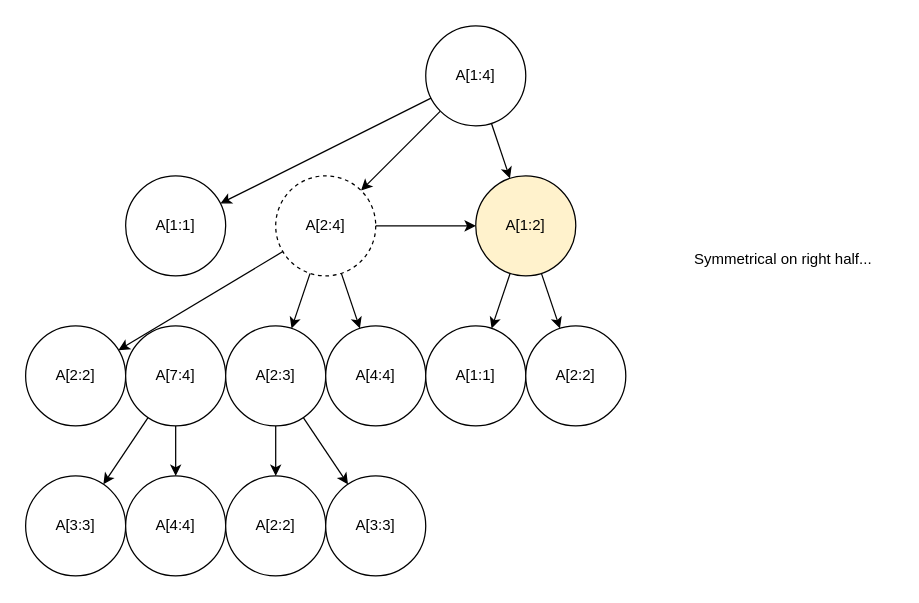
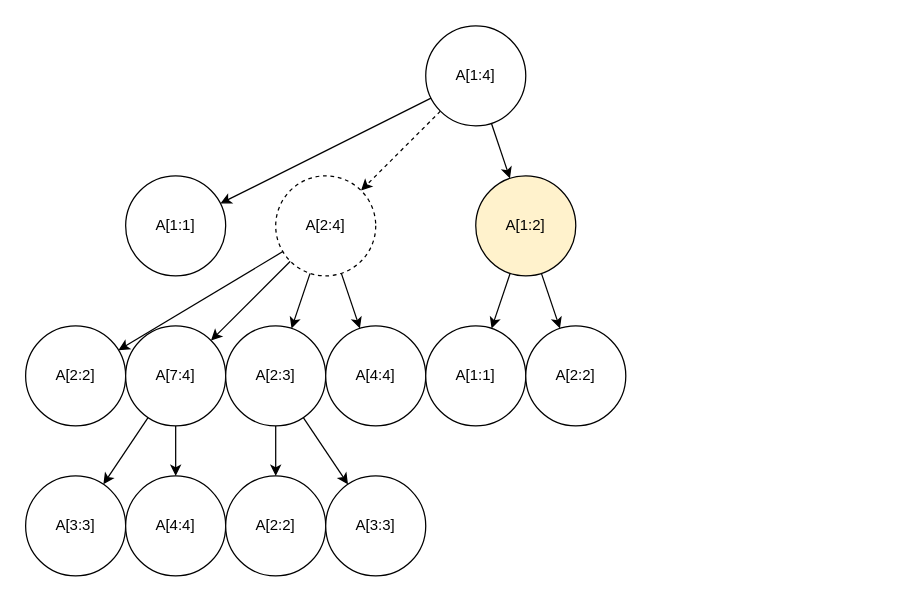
  <mxCell id="0" />
  <mxCell id="1" parent="0" />
- <mxCell id="2" style="rounded=0;orthogonalLoop=1;jettySize=auto;html=1;" edge="1" parent="1" source="5" target="11"><mxGeometry relative="1" as="geometry" /></mxCell>
+ <mxCell id="2" style="rounded=0;orthogonalLoop=1;jettySize=auto;html=1;dashed=1;" edge="1" parent="1" source="5" target="11"><mxGeometry relative="1" as="geometry" /></mxCell>
  <mxCell id="3" style="rounded=0;orthogonalLoop=1;jettySize=auto;html=1;" edge="1" parent="1" source="5" target="6"><mxGeometry relative="1" as="geometry" /></mxCell>
  <mxCell id="4" style="edgeStyle=none;rounded=0;orthogonalLoop=1;jettySize=auto;html=1;" edge="1" parent="1" source="5" target="26"><mxGeometry relative="1" as="geometry" /></mxCell>
  <mxCell id="5" value="A[1:4]" style="ellipse;whiteSpace=wrap;html=1;aspect=fixed;" vertex="1" parent="1"><mxGeometry x="340" y="20" width="80" height="80" as="geometry" /></mxCell>
  <mxCell id="6" value="A[1:1]" style="ellipse;whiteSpace=wrap;html=1;aspect=fixed;" vertex="1" parent="1"><mxGeometry x="100" y="140" width="80" height="80" as="geometry" /></mxCell>
  <mxCell id="7" style="edgeStyle=none;rounded=0;orthogonalLoop=1;jettySize=auto;html=1;" edge="1" parent="1" source="11" target="19"><mxGeometry relative="1" as="geometry" /></mxCell>
  <mxCell id="8" style="edgeStyle=none;rounded=0;orthogonalLoop=1;jettySize=auto;html=1;" edge="1" parent="1" source="11" target="18"><mxGeometry relative="1" as="geometry" /></mxCell>
- <mxCell id="9" style="edgeStyle=none;rounded=0;orthogonalLoop=1;jettySize=auto;html=1;" edge="1" parent="1" source="11" target="26"><mxGeometry relative="1" as="geometry" /></mxCell>
+ <mxCell id="9" style="edgeStyle=none;rounded=0;orthogonalLoop=1;jettySize=auto;html=1;" edge="1" parent="1" source="11" target="15"><mxGeometry relative="1" as="geometry" /></mxCell>
  <mxCell id="10" style="edgeStyle=none;rounded=0;orthogonalLoop=1;jettySize=auto;html=1;" edge="1" parent="1" source="11" target="12"><mxGeometry relative="1" as="geometry" /></mxCell>
  <mxCell id="11" value="A[2:4]" style="ellipse;whiteSpace=wrap;html=1;aspect=fixed;dashed=1;" vertex="1" parent="1"><mxGeometry x="220" y="140" width="80" height="80" as="geometry" /></mxCell>
  <mxCell id="12" value="A[2:2]" style="ellipse;whiteSpace=wrap;html=1;aspect=fixed;" vertex="1" parent="1"><mxGeometry x="20" y="260" width="80" height="80" as="geometry" /></mxCell>
  <mxCell id="13" style="edgeStyle=none;rounded=0;orthogonalLoop=1;jettySize=auto;html=1;" edge="1" parent="1" source="15"><mxGeometry relative="1" as="geometry"><mxPoint x="140" y="380" as="targetPoint" /></mxGeometry></mxCell>
  <mxCell id="14" style="edgeStyle=none;rounded=0;orthogonalLoop=1;jettySize=auto;html=1;" edge="1" parent="1" source="15" target="20"><mxGeometry relative="1" as="geometry" /></mxCell>
  <mxCell id="15" value="A[7:4]" style="ellipse;whiteSpace=wrap;html=1;aspect=fixed;" vertex="1" parent="1"><mxGeometry x="100" y="260" width="80" height="80" as="geometry" /></mxCell>
  <mxCell id="16" style="edgeStyle=none;rounded=0;orthogonalLoop=1;jettySize=auto;html=1;" edge="1" parent="1" source="18" target="22"><mxGeometry relative="1" as="geometry" /></mxCell>
  <mxCell id="17" style="edgeStyle=none;rounded=0;orthogonalLoop=1;jettySize=auto;html=1;" edge="1" parent="1" source="18" target="23"><mxGeometry relative="1" as="geometry" /></mxCell>
  <mxCell id="18" value="A[2:3]" style="ellipse;whiteSpace=wrap;html=1;aspect=fixed;" vertex="1" parent="1"><mxGeometry x="180" y="260" width="80" height="80" as="geometry" /></mxCell>
  <mxCell id="19" value="A[4:4]" style="ellipse;whiteSpace=wrap;html=1;aspect=fixed;" vertex="1" parent="1"><mxGeometry x="260" y="260" width="80" height="80" as="geometry" /></mxCell>
  <mxCell id="20" value="A[3:3]" style="ellipse;whiteSpace=wrap;html=1;aspect=fixed;" vertex="1" parent="1"><mxGeometry x="20" y="380" width="80" height="80" as="geometry" /></mxCell>
  <mxCell id="21" value="A[4:4]" style="ellipse;whiteSpace=wrap;html=1;aspect=fixed;" vertex="1" parent="1"><mxGeometry x="100" y="380" width="80" height="80" as="geometry" /></mxCell>
  <mxCell id="22" value="A[2:2]" style="ellipse;whiteSpace=wrap;html=1;aspect=fixed;" vertex="1" parent="1"><mxGeometry x="180" y="380" width="80" height="80" as="geometry" /></mxCell>
  <mxCell id="23" value="A[3:3]" style="ellipse;whiteSpace=wrap;html=1;aspect=fixed;" vertex="1" parent="1"><mxGeometry x="260" y="380" width="80" height="80" as="geometry" /></mxCell>
  <mxCell id="24" style="edgeStyle=none;rounded=0;orthogonalLoop=1;jettySize=auto;html=1;" edge="1" parent="1" source="26" target="27"><mxGeometry relative="1" as="geometry" /></mxCell>
  <mxCell id="25" style="edgeStyle=none;rounded=0;orthogonalLoop=1;jettySize=auto;html=1;" edge="1" parent="1" source="26" target="28"><mxGeometry relative="1" as="geometry" /></mxCell>
  <mxCell id="26" value="A[1:2]" style="ellipse;whiteSpace=wrap;html=1;aspect=fixed;fillColor=#fff2cc;" vertex="1" parent="1"><mxGeometry x="380" y="140" width="80" height="80" as="geometry" /></mxCell>
  <mxCell id="27" value="A[1:1]" style="ellipse;whiteSpace=wrap;html=1;aspect=fixed;" vertex="1" parent="1"><mxGeometry x="340" y="260" width="80" height="80" as="geometry" /></mxCell>
  <mxCell id="28" value="A[2:2]" style="ellipse;whiteSpace=wrap;html=1;aspect=fixed;" vertex="1" parent="1"><mxGeometry x="420" y="260" width="80" height="80" as="geometry" /></mxCell>
- <mxCell id="29" value="Symmetrical on right half..." style="text;html=1;resizable=0;points=[];autosize=1;align=left;verticalAlign=top;spacingTop=-4;" vertex="1" parent="1"><mxGeometry x="553" y="197" width="160" height="20" as="geometry" /></mxCell>
